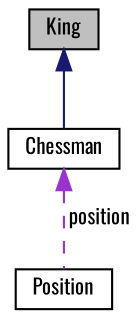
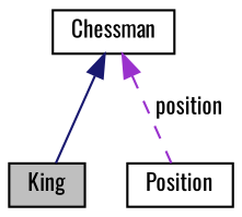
  digraph {
    fontname=Oswald
    node [color=black fillcolor=white fontname=Oswald fontsize=10 shape=record style=filled]
    edge [dir=back fontname=Oswald fontsize=10 labelfontname=Helvetica labelfontsize=10]
    n1 [fillcolor=grey75 fontcolor=black height=0.2 label=King width=0.4]
    n2 [height=0.2 label=Chessman width=0.4]
    n3 [height=0.2 label=Position width=0.4]
-   n1 -> n2 [color=midnightblue style=solid]
+   n2 -> n1 [color=midnightblue style=solid]
    n2 -> n3 [color=darkorchid3 label=" position" style=dashed]
  }
